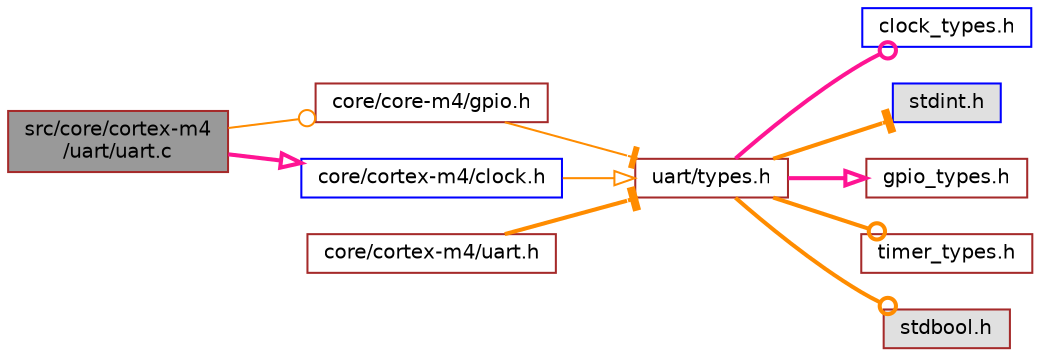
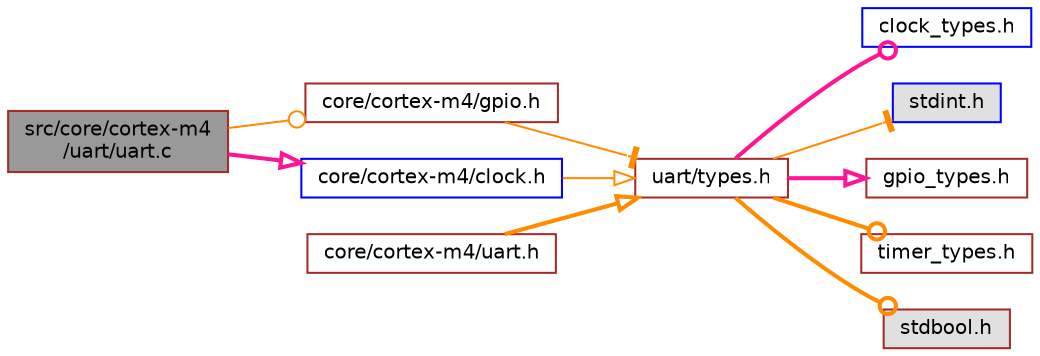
  digraph {
    rankdir=LR
    node [color=brown fillcolor=white fontname=Helvetica fontsize=10 shape=box style=filled]
    edge [arrowhead=odot color=darkorange fontname=Helvetica fontsize=10 labelfontname=Helvetica labelfontsize=10 style=bold]
    n1 [fillcolor=grey60 fontcolor=black height=0.2 label="src/core/cortex-m4\l/uart/uart.c" width=0.4]
-   n2 [height=0.2 label="core/core-m4/gpio.h" width=0.4]
+   n2 [height=0.2 label="core/cortex-m4/gpio.h" width=0.4]
    n3 [color=blue height=0.2 label="core/cortex-m4/clock.h" width=0.4]
    n4 [height=0.2 label="core/cortex-m4/uart.h" width=0.4]
    n5 [height=0.2 label="uart/types.h" width=0.4]
    n6 [color=blue height=0.2 label="clock_types.h" width=0.4]
    n7 [color=blue fillcolor="#E0E0E0" height=0.2 label="stdint.h" width=0.4]
    n8 [height=0.2 label="gpio_types.h" width=0.4]
    n9 [height=0.2 label="timer_types.h" width=0.4]
    n10 [fillcolor="#E0E0E0" height=0.2 label="stdbool.h" width=0.4]
    n1 -> n2 [style=solid]
    n1 -> n3 [arrowhead=onormal color=deeppink]
    n2 -> n5 [arrowhead=tee style=solid]
    n3 -> n5 [arrowhead=onormal style=solid]
-   n4 -> n5 [arrowhead=tee]
+   n4 -> n5 [arrowhead=onormal]
    n5 -> n6 [color=deeppink]
-   n5 -> n7 [arrowhead=tee]
+   n5 -> n7 [arrowhead=tee style=solid]
    n5 -> n8 [arrowhead=onormal color=deeppink]
    n5 -> n9
    n5 -> n10
  }
